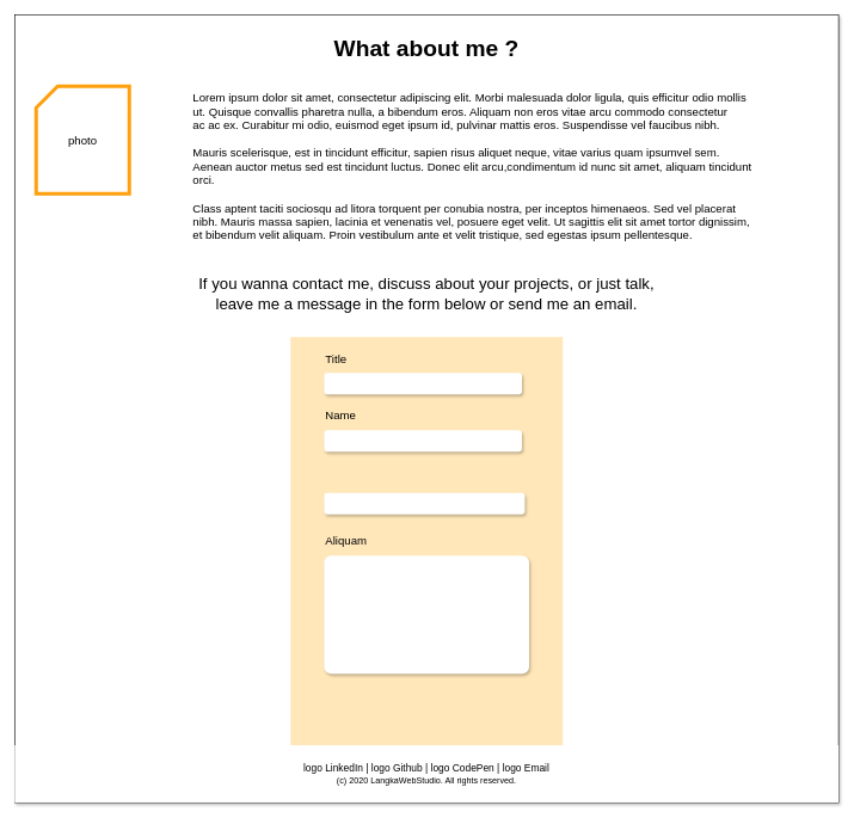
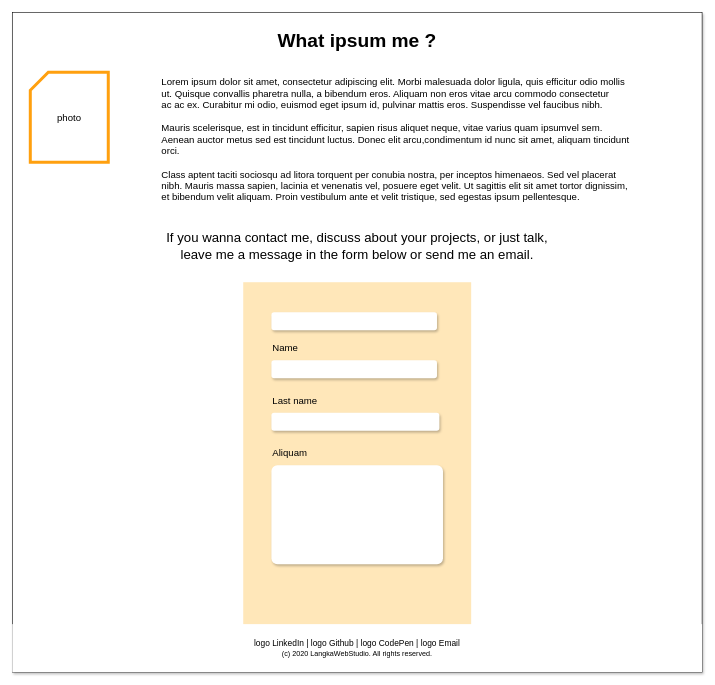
  <mxCell id="0" />
  <mxCell id="1" parent="0" />
- <mxCell id="2" value="&lt;h1&gt;What about me ?&lt;/h1&gt;" style="rounded=0;whiteSpace=wrap;html=1;shadow=1;glass=0;labelBackgroundColor=none;sketch=0;gradientColor=none;fontFamily=Helvetica;fontSize=16;fillColor=#FFFFFF;verticalAlign=top;" vertex="1" parent="1"><mxGeometry x="20" y="20" width="1150" height="1100" as="geometry" /></mxCell>
+ <mxCell id="2" value="&lt;h1&gt;What ipsum me ?&lt;/h1&gt;" style="rounded=0;whiteSpace=wrap;html=1;shadow=1;glass=0;labelBackgroundColor=none;sketch=0;gradientColor=none;fontFamily=Helvetica;fontSize=16;fillColor=#FFFFFF;verticalAlign=top;" vertex="1" parent="1"><mxGeometry x="20" y="20" width="1150" height="1100" as="geometry" /></mxCell>
  <mxCell id="3" value="" style="rounded=0;whiteSpace=wrap;html=1;shadow=0;glass=0;labelBackgroundColor=none;sketch=0;strokeWidth=5;gradientColor=none;fontFamily=Helvetica;fontSize=22;fontColor=#000000;align=center;strokeColor=none;fillColor=none;" vertex="1" parent="1"><mxGeometry x="20" y="460" width="1150" height="660" as="geometry" /></mxCell>
  <mxCell id="4" value="photo" style="shape=card;whiteSpace=wrap;html=1;shadow=0;glass=0;labelBackgroundColor=none;sketch=0;fillColor=#FFFFFF;gradientColor=none;fontFamily=Helvetica;fontSize=16;fontColor=#000000;strokeColor=#FFA00F;strokeWidth=5;" vertex="1" parent="1"><mxGeometry x="50" y="120" width="130" height="150" as="geometry" /></mxCell>
  <mxCell id="5" value="Lorem ipsum dolor sit amet, consectetur adipiscing elit. Morbi malesuada dolor ligula, quis efficitur odio mollis ut. Quisque convallis pharetra nulla, a bibendum eros. Aliquam non eros vitae arcu commodo consectetur&lt;br&gt; ac ac ex. Curabitur mi odio, euismod eget ipsum id, pulvinar mattis eros. Suspendisse vel faucibus nibh.&lt;div&gt;&lt;br&gt;&lt;/div&gt;&lt;div&gt;Mauris scelerisque, est in tincidunt efficitur, sapien risus aliquet neque, vitae varius quam ipsumvel sem. Aenean auctor metus sed est tincidunt luctus. Donec elit arcu,condimentum id nunc sit amet, aliquam tincidunt orci.&lt;/div&gt;&lt;div&gt;&lt;br&gt;&lt;/div&gt;&lt;div&gt;Class aptent taciti sociosqu ad litora torquent per conubia nostra, per inceptos himenaeos. Sed vel placerat nibh. Mauris massa sapien, lacinia et venenatis vel, posuere eget velit. Ut sagittis elit sit amet tortor dignissim, et bibendum velit aliquam. Proin vestibulum ante et velit tristique, sed egestas ipsum pellentesque.&lt;/div&gt;" style="rounded=0;whiteSpace=wrap;html=1;shadow=0;glass=0;labelBackgroundColor=none;sketch=0;strokeWidth=5;fillColor=#FFFFFF;gradientColor=none;fontFamily=Helvetica;fontSize=16;fontColor=#000000;strokeColor=none;verticalAlign=top;align=left;" vertex="1" parent="1"><mxGeometry x="267" y="120" width="790" height="250" as="geometry" /></mxCell>
  <mxCell id="6" value="&lt;div style=&quot;font-size: 22px&quot;&gt;If you wanna contact me, discuss about your projects, or just talk,&lt;br&gt;&lt;/div&gt;&lt;div style=&quot;font-size: 22px&quot;&gt;leave me a message in the form below or send me an email.&lt;br style=&quot;font-size: 22px&quot;&gt;&lt;/div&gt;" style="rounded=0;whiteSpace=wrap;html=1;shadow=0;glass=0;labelBackgroundColor=none;sketch=0;strokeWidth=5;fillColor=#FFFFFF;gradientColor=none;fontFamily=Helvetica;fontSize=22;fontColor=#000000;align=center;strokeColor=none;" vertex="1" parent="1"><mxGeometry x="70" y="370" width="1050" height="80" as="geometry" /></mxCell>
  <mxCell id="7" value="&lt;div style=&quot;font-size: 14px&quot;&gt;logo LinkedIn | logo Github | logo CodePen | logo Email&lt;/div&gt;&lt;div style=&quot;font-size: 14px&quot;&gt;&lt;font style=&quot;font-size: 12px&quot;&gt;(c) 2020 LangkaWebStudio. All rights reserved.&lt;/font&gt;&lt;br style=&quot;font-size: 14px&quot;&gt;&lt;/div&gt;" style="rounded=0;whiteSpace=wrap;html=1;shadow=0;glass=0;labelBackgroundColor=none;sketch=0;strokeWidth=5;fillColor=#FFFFFF;gradientColor=none;fontFamily=Helvetica;fontSize=14;fontColor=#000000;align=center;strokeColor=none;" vertex="1" parent="1"><mxGeometry x="20" y="1040" width="1150" height="80" as="geometry" /></mxCell>
  <mxCell id="8" value="" style="rounded=0;whiteSpace=wrap;html=1;shadow=0;glass=0;labelBackgroundColor=none;sketch=0;strokeWidth=5;gradientColor=none;fontFamily=Helvetica;fontSize=14;fontColor=#000000;align=left;strokeColor=none;fillOpacity=100;fillColor=#FFE7B9;" vertex="1" parent="1"><mxGeometry x="405" y="470" width="380" height="570" as="geometry" /></mxCell>
- <mxCell id="9" value="Title" style="rounded=0;whiteSpace=wrap;html=1;shadow=0;glass=0;labelBackgroundColor=none;sketch=0;strokeWidth=5;gradientColor=none;fontFamily=Helvetica;fontSize=16;fontColor=#000000;align=left;strokeColor=none;fillColor=none;" vertex="1" parent="1"><mxGeometry x="452" y="480" width="88" height="40" as="geometry" /></mxCell>
  <mxCell id="10" value="" style="rounded=1;whiteSpace=wrap;html=1;shadow=1;glass=0;labelBackgroundColor=none;sketch=0;strokeWidth=5;gradientColor=none;fontFamily=Helvetica;fontSize=22;fontColor=#000000;align=center;strokeColor=none;fillColor=#FFFFFF;" vertex="1" parent="1"><mxGeometry x="452" y="520" width="276" height="30" as="geometry" /></mxCell>
  <mxCell id="11" value="" style="rounded=1;whiteSpace=wrap;html=1;shadow=1;glass=0;labelBackgroundColor=none;sketch=0;strokeWidth=5;gradientColor=none;fontFamily=Helvetica;fontSize=22;fontColor=#000000;align=center;strokeColor=none;fillColor=#FFFFFF;" vertex="1" parent="1"><mxGeometry x="452" y="600" width="276" height="30" as="geometry" /></mxCell>
  <mxCell id="12" value="Name" style="rounded=0;whiteSpace=wrap;html=1;shadow=0;glass=0;labelBackgroundColor=none;sketch=0;strokeWidth=5;gradientColor=none;fontFamily=Helvetica;fontSize=16;fontColor=#000000;align=left;strokeColor=none;fillColor=none;" vertex="1" parent="1"><mxGeometry x="452" y="560" width="88" height="40" as="geometry" /></mxCell>
  <mxCell id="13" value="" style="rounded=1;whiteSpace=wrap;html=1;shadow=1;glass=0;labelBackgroundColor=none;sketch=0;strokeWidth=5;gradientColor=none;fontFamily=Helvetica;fontSize=22;fontColor=#000000;align=center;strokeColor=none;fillColor=#FFFFFF;" vertex="1" parent="1"><mxGeometry x="452" y="687.5" width="280" height="30" as="geometry" /></mxCell>
+ <mxCell id="14" value="Last name" style="rounded=0;whiteSpace=wrap;html=1;shadow=0;glass=0;labelBackgroundColor=none;sketch=0;strokeWidth=5;gradientColor=none;fontFamily=Helvetica;fontSize=16;fontColor=#000000;align=left;strokeColor=none;fillColor=none;" vertex="1" parent="1"><mxGeometry x="452" y="647.5" width="88" height="40" as="geometry" /></mxCell>
  <mxCell id="15" value="" style="rounded=1;whiteSpace=wrap;html=1;shadow=1;glass=0;labelBackgroundColor=none;sketch=0;strokeWidth=5;gradientColor=none;fontFamily=Helvetica;fontSize=22;fontColor=#000000;align=center;strokeColor=none;fillColor=#FFFFFF;arcSize=6;" vertex="1" parent="1"><mxGeometry x="452" y="775" width="286" height="165" as="geometry" /></mxCell>
  <mxCell id="16" value="Aliquam" style="rounded=0;whiteSpace=wrap;html=1;shadow=0;glass=0;labelBackgroundColor=none;sketch=0;strokeWidth=5;gradientColor=none;fontFamily=Helvetica;fontSize=16;fontColor=#000000;align=left;strokeColor=none;fillColor=none;" vertex="1" parent="1"><mxGeometry x="452" y="735" width="88" height="40" as="geometry" /></mxCell>
